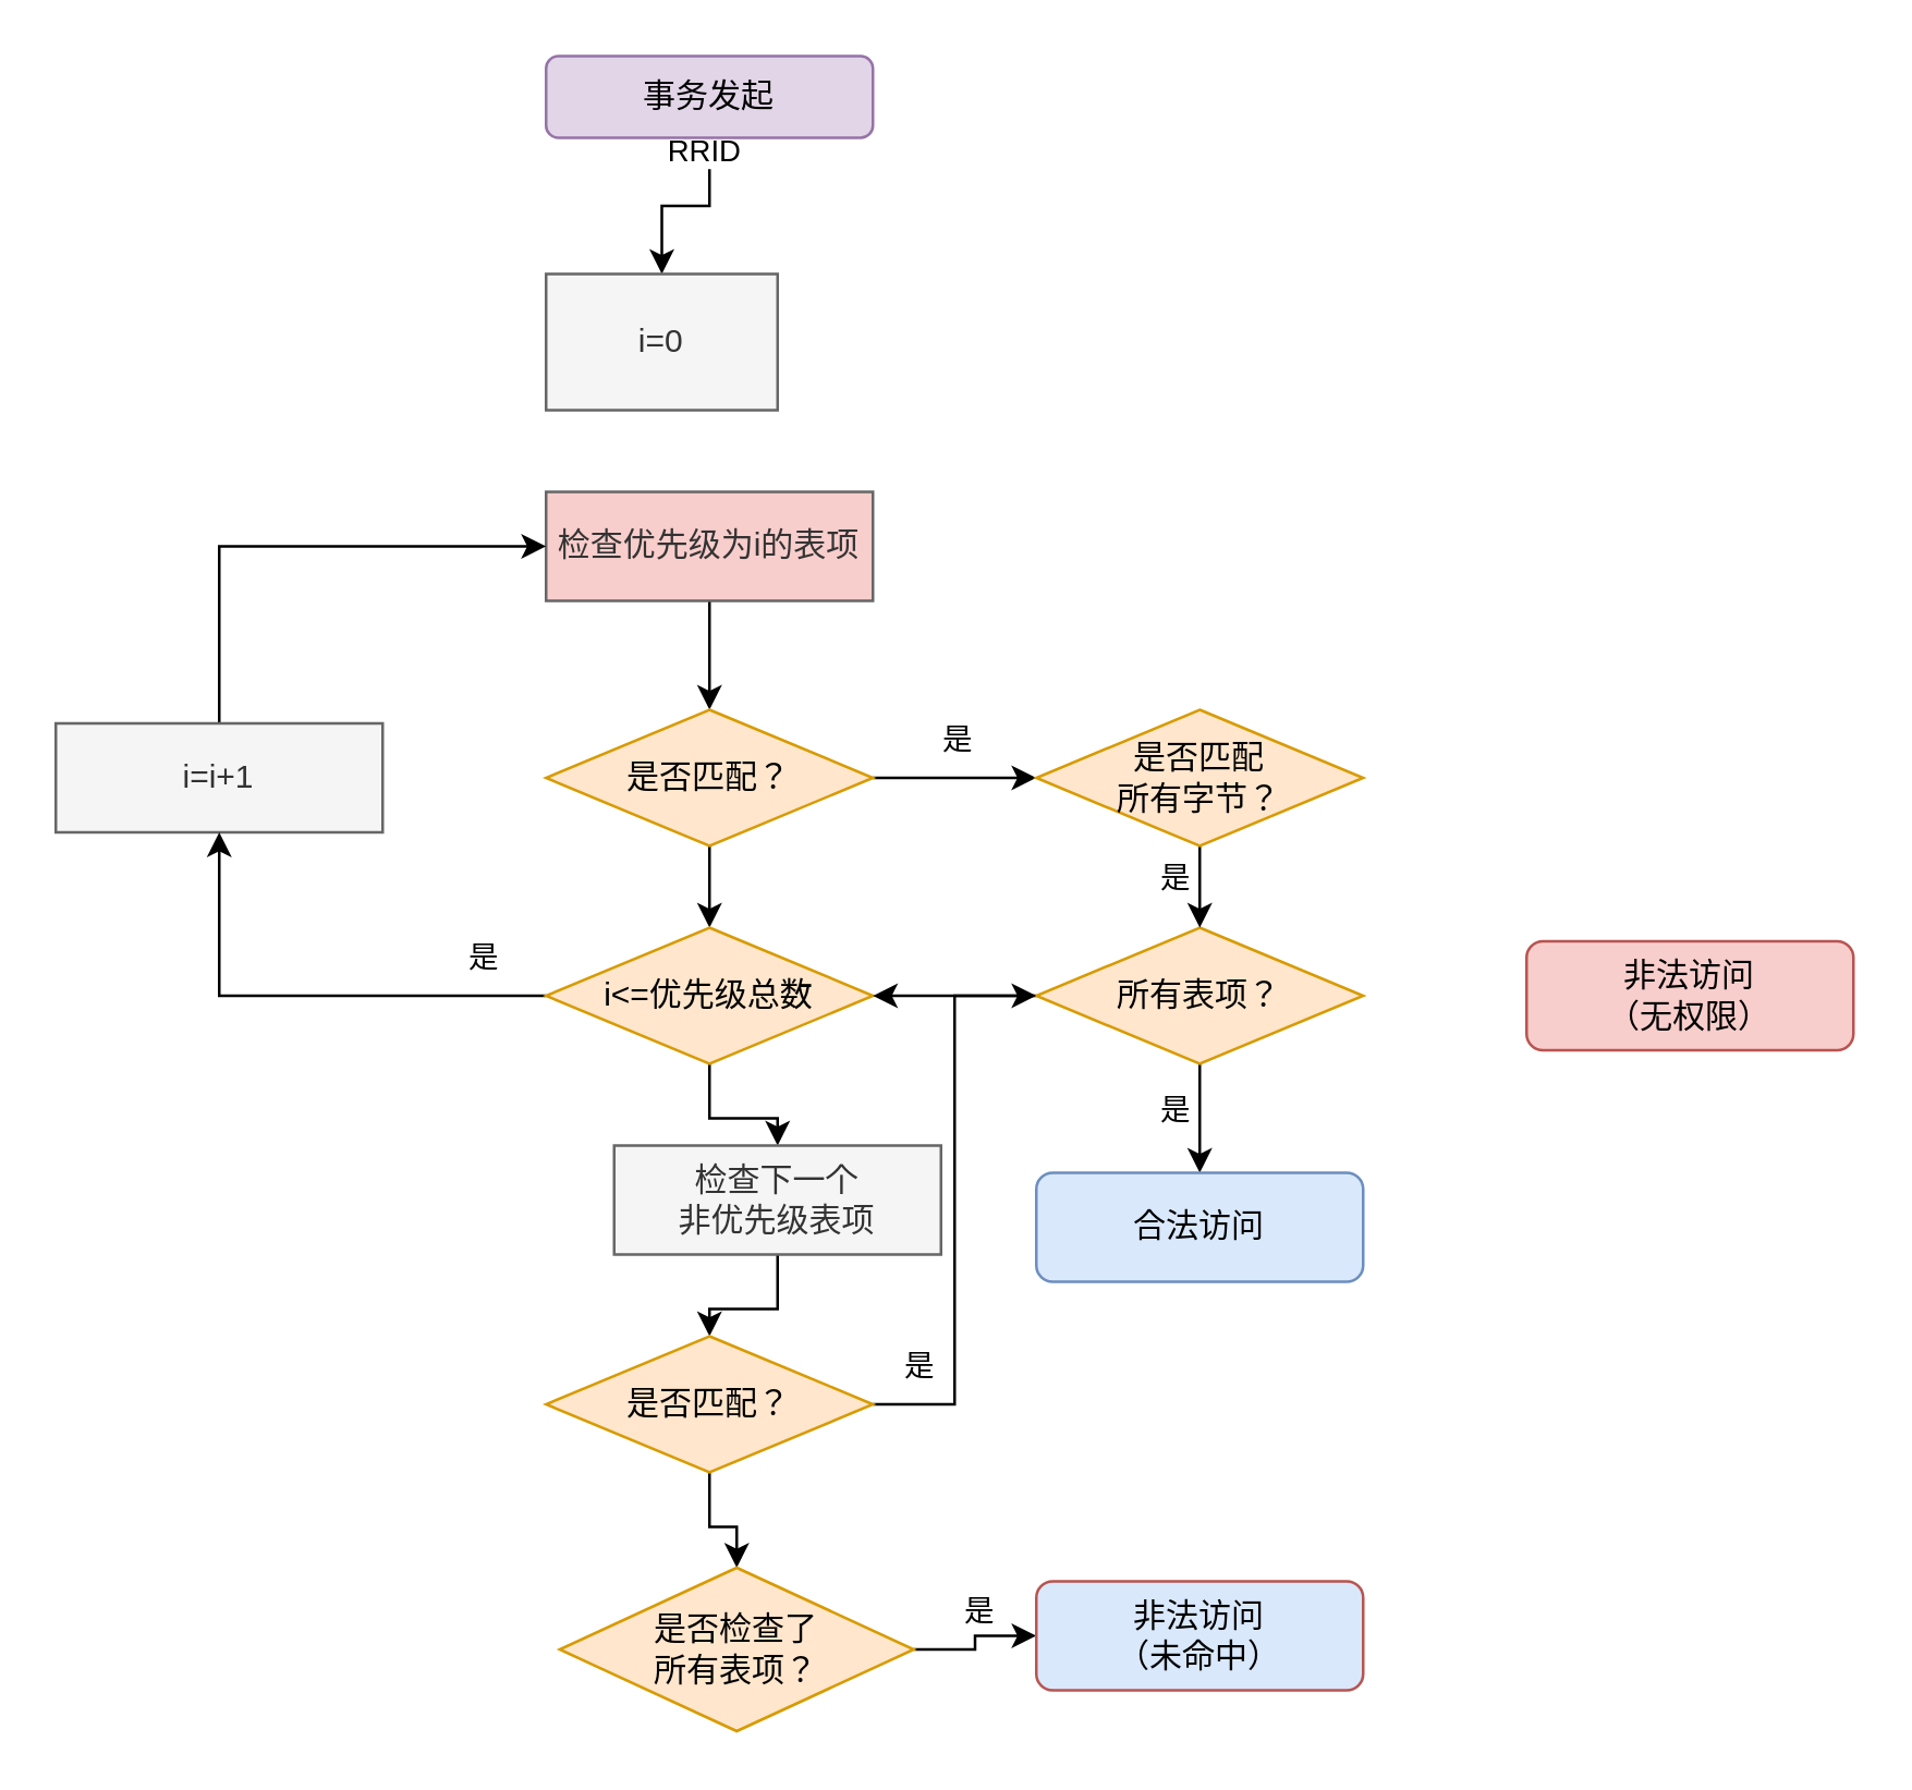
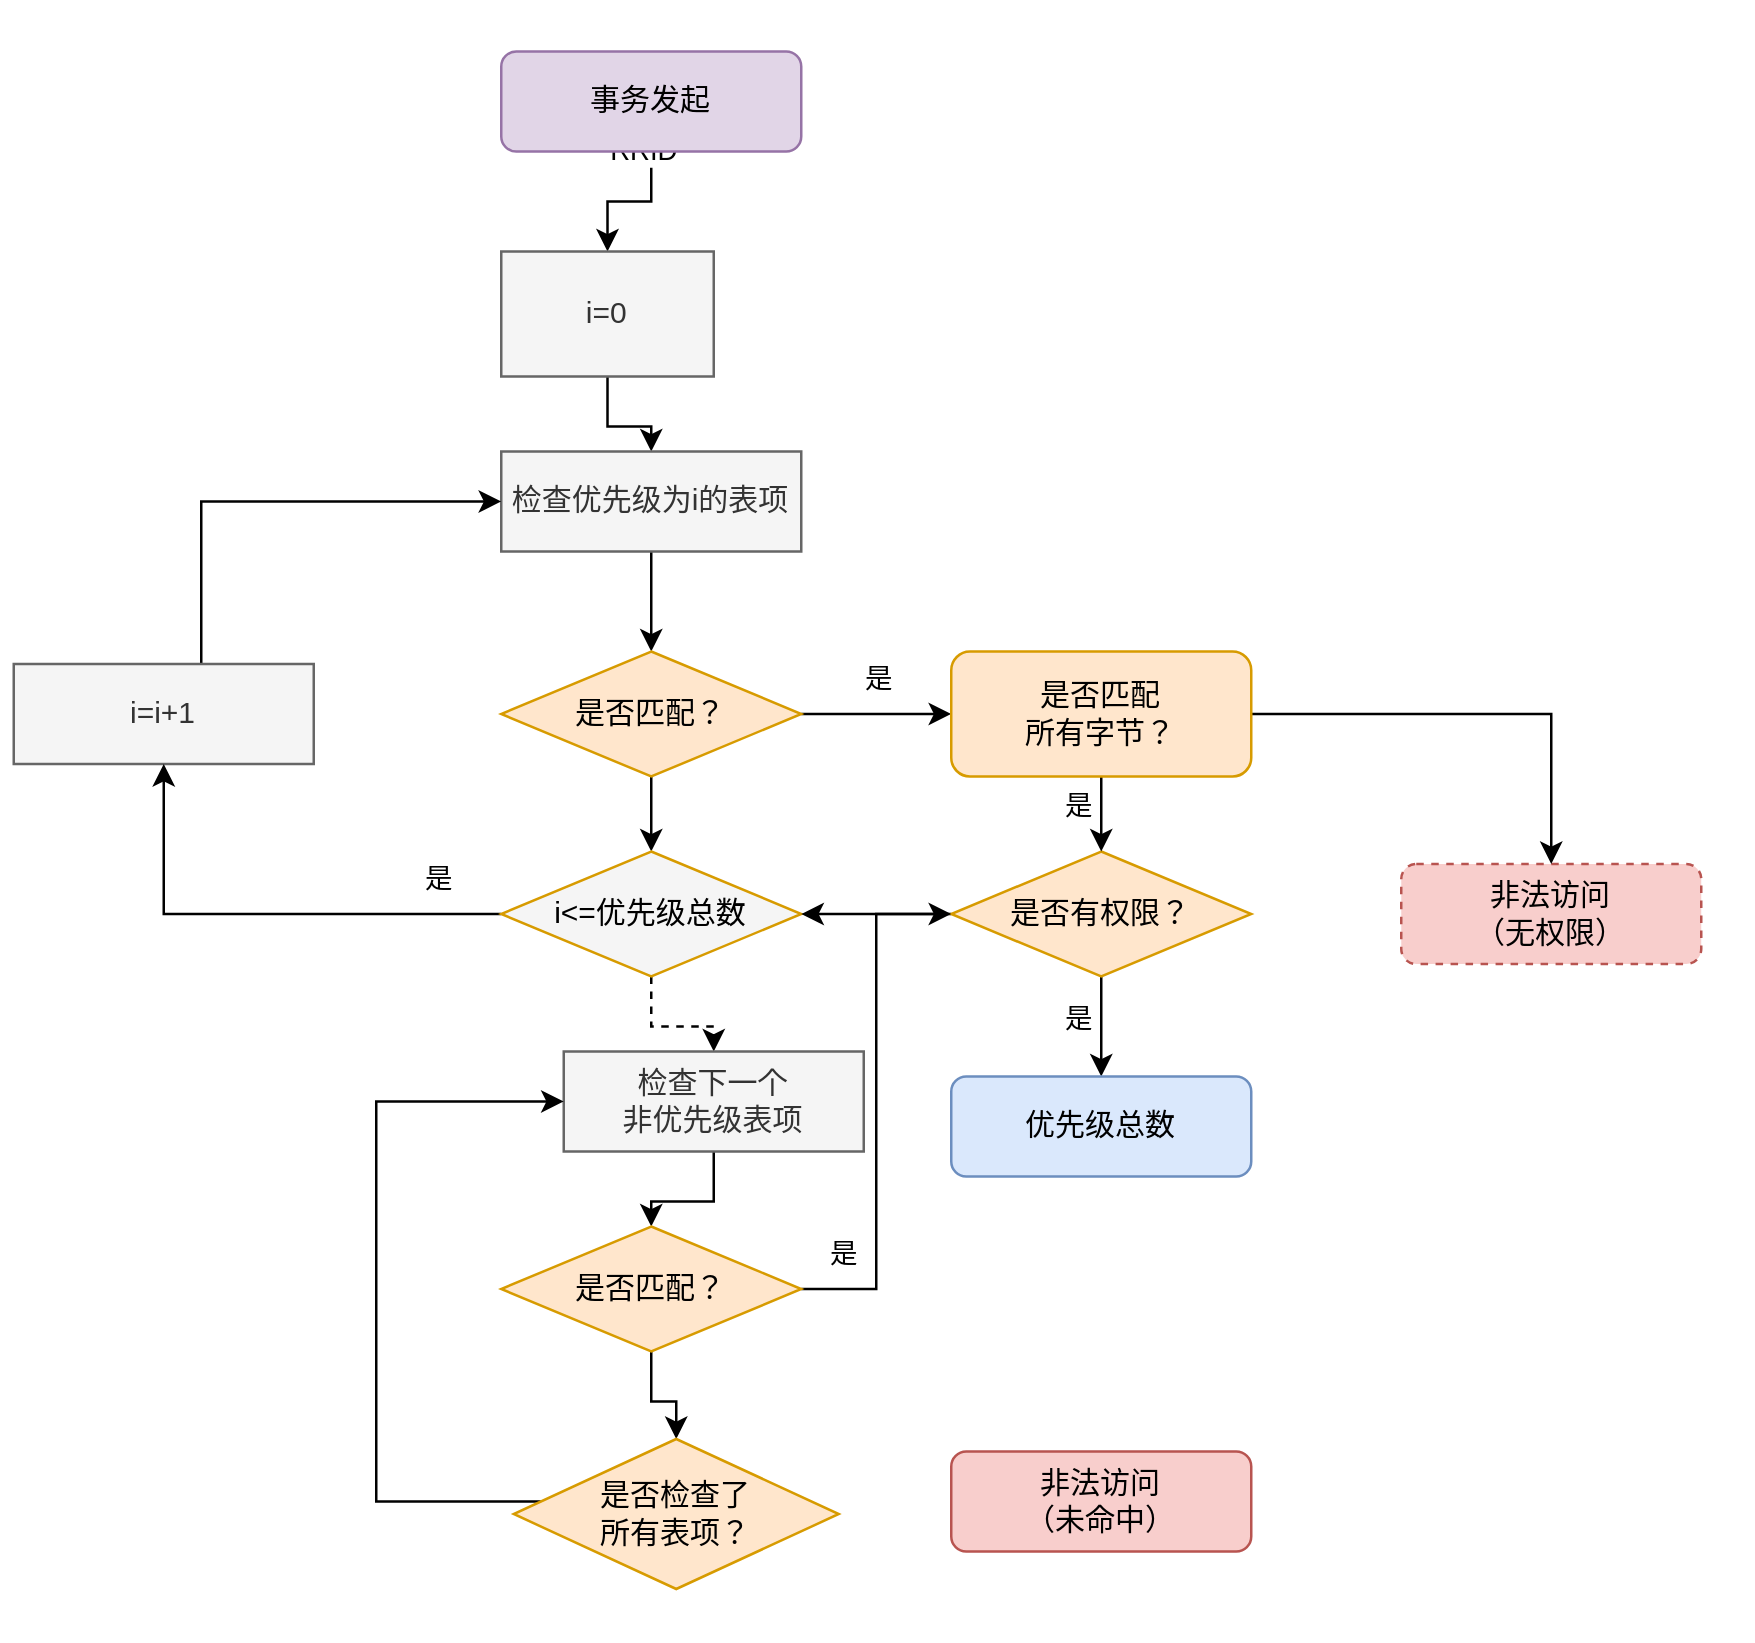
  <mxCell id="0" />
  <mxCell id="1" parent="0" />
  <mxCell id="2" value="RRID" style="edgeStyle=orthogonalEdgeStyle;rounded=0;orthogonalLoop=1;jettySize=auto;html=1;entryX=0.5;entryY=0;entryDx=0;entryDy=0;" edge="1" parent="1" source="3" target="5"><mxGeometry x="-0.2" y="-20" relative="1" as="geometry"><mxPoint as="offset" /></mxGeometry></mxCell>
- <mxCell id="3" value="事务发起" style="rounded=1;whiteSpace=wrap;html=1;fillColor=#e1d5e7;strokeColor=#9673a6;" vertex="1" parent="1"><mxGeometry x="200" y="20" width="120" height="30" as="geometry" /></mxCell>
+ <mxCell id="3" value="事务发起" style="rounded=1;whiteSpace=wrap;html=1;fillColor=#e1d5e7;strokeColor=#9673a6;" vertex="1" parent="1"><mxGeometry x="200" y="20" width="120" height="40" as="geometry" /></mxCell>
+ <mxCell id="4" style="edgeStyle=orthogonalEdgeStyle;rounded=0;orthogonalLoop=1;jettySize=auto;html=1;entryX=0.5;entryY=0;entryDx=0;entryDy=0;" edge="1" parent="1" source="5" target="7"><mxGeometry relative="1" as="geometry" /></mxCell>
  <mxCell id="5" value="i=0" style="rounded=0;whiteSpace=wrap;html=1;fillColor=#f5f5f5;fontColor=#333333;strokeColor=#666666;" vertex="1" parent="1"><mxGeometry x="200" y="100" width="85" height="50" as="geometry" /></mxCell>
  <mxCell id="6" style="edgeStyle=orthogonalEdgeStyle;rounded=0;orthogonalLoop=1;jettySize=auto;html=1;entryX=0.5;entryY=0;entryDx=0;entryDy=0;" edge="1" parent="1" source="7" target="13"><mxGeometry relative="1" as="geometry" /></mxCell>
- <mxCell id="7" value="检查优先级为i的表项" style="rounded=0;whiteSpace=wrap;html=1;fillColor=#f8cecc;fontColor=#333333;strokeColor=#666666;" vertex="1" parent="1"><mxGeometry x="200" y="180" width="120" height="40" as="geometry" /></mxCell>
+ <mxCell id="7" value="检查优先级为i的表项" style="rounded=0;whiteSpace=wrap;html=1;fillColor=#f5f5f5;fontColor=#333333;strokeColor=#666666;" vertex="1" parent="1"><mxGeometry x="200" y="180" width="120" height="40" as="geometry" /></mxCell>
  <mxCell id="8" style="edgeStyle=orthogonalEdgeStyle;rounded=0;orthogonalLoop=1;jettySize=auto;html=1;entryX=0;entryY=0.5;entryDx=0;entryDy=0;" edge="1" parent="1" source="9" target="7"><mxGeometry relative="1" as="geometry"><Array as="points"><mxPoint x="80" y="200" /></Array></mxGeometry></mxCell>
- <mxCell id="9" value="i=i+1" style="rounded=0;whiteSpace=wrap;html=1;fillColor=#f5f5f5;fontColor=#333333;strokeColor=#666666;" vertex="1" parent="1"><mxGeometry x="20" y="265" width="120" height="40" as="geometry" /></mxCell>
+ <mxCell id="9" value="i=i+1" style="rounded=0;whiteSpace=wrap;html=1;fillColor=#f5f5f5;fontColor=#333333;strokeColor=#666666;" vertex="1" parent="1"><mxGeometry x="5" y="265" width="120" height="40" as="geometry" /></mxCell>
  <mxCell id="10" style="edgeStyle=orthogonalEdgeStyle;rounded=0;orthogonalLoop=1;jettySize=auto;html=1;entryX=0.5;entryY=0;entryDx=0;entryDy=0;" edge="1" parent="1" source="13" target="17"><mxGeometry relative="1" as="geometry" /></mxCell>
  <mxCell id="11" value="" style="edgeStyle=orthogonalEdgeStyle;rounded=0;orthogonalLoop=1;jettySize=auto;html=1;" edge="1" parent="1" source="13" target="38"><mxGeometry relative="1" as="geometry" /></mxCell>
  <mxCell id="12" value="是" style="edgeLabel;html=1;align=center;verticalAlign=middle;resizable=0;points=[];" vertex="1" connectable="0" parent="11"><mxGeometry x="0.061" y="-2" relative="1" as="geometry"><mxPoint x="-2" y="-17" as="offset" /></mxGeometry></mxCell>
  <mxCell id="13" value="是否匹配？" style="rhombus;whiteSpace=wrap;html=1;fillColor=#ffe6cc;strokeColor=#d79b00;" vertex="1" parent="1"><mxGeometry x="200" y="260" width="120" height="50" as="geometry" /></mxCell>
  <mxCell id="14" style="edgeStyle=orthogonalEdgeStyle;rounded=0;orthogonalLoop=1;jettySize=auto;html=1;entryX=0.5;entryY=1;entryDx=0;entryDy=0;" edge="1" parent="1" source="17" target="9"><mxGeometry relative="1" as="geometry" /></mxCell>
  <mxCell id="15" value="是" style="edgeLabel;html=1;align=center;verticalAlign=middle;resizable=0;points=[];" vertex="1" connectable="0" parent="14"><mxGeometry x="-0.737" relative="1" as="geometry"><mxPoint y="-15" as="offset" /></mxGeometry></mxCell>
- <mxCell id="16" style="edgeStyle=orthogonalEdgeStyle;rounded=0;orthogonalLoop=1;jettySize=auto;html=1;entryX=0.5;entryY=0;entryDx=0;entryDy=0;" edge="1" parent="1" source="17" target="25"><mxGeometry relative="1" as="geometry" /></mxCell>
- <mxCell id="17" value="i&amp;lt;=优先级总数" style="rhombus;whiteSpace=wrap;html=1;fillColor=#ffe6cc;strokeColor=#d79b00;" vertex="1" parent="1"><mxGeometry x="200" y="340" width="120" height="50" as="geometry" /></mxCell>
+ <mxCell id="16" style="edgeStyle=orthogonalEdgeStyle;rounded=0;orthogonalLoop=1;jettySize=auto;html=1;entryX=0.5;entryY=0;entryDx=0;entryDy=0;dashed=1;" edge="1" parent="1" source="17" target="25"><mxGeometry relative="1" as="geometry" /></mxCell>
+ <mxCell id="17" value="i&amp;lt;=优先级总数" style="rhombus;whiteSpace=wrap;html=1;fillColor=#f5f5f5;strokeColor=#d79b00;" vertex="1" parent="1"><mxGeometry x="200" y="340" width="120" height="50" as="geometry" /></mxCell>
  <mxCell id="18" style="edgeStyle=orthogonalEdgeStyle;rounded=0;orthogonalLoop=1;jettySize=auto;html=1;" edge="1" parent="1" source="21" target="17"><mxGeometry relative="1" as="geometry" /></mxCell>
  <mxCell id="19" style="edgeStyle=orthogonalEdgeStyle;rounded=0;orthogonalLoop=1;jettySize=auto;html=1;entryX=0.5;entryY=0;entryDx=0;entryDy=0;" edge="1" parent="1" source="21" target="23"><mxGeometry relative="1" as="geometry" /></mxCell>
  <mxCell id="20" value="是" style="edgeLabel;html=1;align=center;verticalAlign=middle;resizable=0;points=[];" vertex="1" connectable="0" parent="19"><mxGeometry x="-0.186" relative="1" as="geometry"><mxPoint x="-10" as="offset" /></mxGeometry></mxCell>
- <mxCell id="21" value="所有表项？" style="rhombus;whiteSpace=wrap;html=1;fillColor=#ffe6cc;strokeColor=#d79b00;" vertex="1" parent="1"><mxGeometry x="380" y="340" width="120" height="50" as="geometry" /></mxCell>
- <mxCell id="22" value="非法访问&lt;div&gt;（无权限）&lt;/div&gt;" style="rounded=1;whiteSpace=wrap;html=1;fillColor=#f8cecc;strokeColor=#b85450;" vertex="1" parent="1"><mxGeometry x="560" y="345" width="120" height="40" as="geometry" /></mxCell>
- <mxCell id="23" value="合法访问" style="rounded=1;whiteSpace=wrap;html=1;fillColor=#dae8fc;strokeColor=#6c8ebf;" vertex="1" parent="1"><mxGeometry x="380" y="430" width="120" height="40" as="geometry" /></mxCell>
+ <mxCell id="21" value="是否有权限？" style="rhombus;whiteSpace=wrap;html=1;fillColor=#ffe6cc;strokeColor=#d79b00;" vertex="1" parent="1"><mxGeometry x="380" y="340" width="120" height="50" as="geometry" /></mxCell>
+ <mxCell id="22" value="非法访问&lt;div&gt;（无权限）&lt;/div&gt;" style="rounded=1;whiteSpace=wrap;html=1;fillColor=#f8cecc;strokeColor=#b85450;dashed=1;" vertex="1" parent="1"><mxGeometry x="560" y="345" width="120" height="40" as="geometry" /></mxCell>
+ <mxCell id="23" value="优先级总数" style="rounded=1;whiteSpace=wrap;html=1;fillColor=#dae8fc;strokeColor=#6c8ebf;" vertex="1" parent="1"><mxGeometry x="380" y="430" width="120" height="40" as="geometry" /></mxCell>
  <mxCell id="24" style="edgeStyle=orthogonalEdgeStyle;rounded=0;orthogonalLoop=1;jettySize=auto;html=1;entryX=0.5;entryY=0;entryDx=0;entryDy=0;" edge="1" parent="1" source="25" target="29"><mxGeometry relative="1" as="geometry" /></mxCell>
  <mxCell id="25" value="检查下一个&lt;div&gt;非优先级表项&lt;/div&gt;" style="rounded=0;whiteSpace=wrap;html=1;fillColor=#f5f5f5;fontColor=#333333;strokeColor=#666666;" vertex="1" parent="1"><mxGeometry x="225" y="420" width="120" height="40" as="geometry" /></mxCell>
  <mxCell id="26" value="" style="edgeStyle=orthogonalEdgeStyle;rounded=0;orthogonalLoop=1;jettySize=auto;html=1;" edge="1" parent="1" source="29" target="33"><mxGeometry relative="1" as="geometry" /></mxCell>
  <mxCell id="27" style="edgeStyle=orthogonalEdgeStyle;rounded=0;orthogonalLoop=1;jettySize=auto;html=1;entryX=0;entryY=0.5;entryDx=0;entryDy=0;" edge="1" parent="1" source="29" target="21"><mxGeometry relative="1" as="geometry" /></mxCell>
  <mxCell id="28" value="是" style="edgeLabel;html=1;align=center;verticalAlign=middle;resizable=0;points=[];" vertex="1" connectable="0" parent="27"><mxGeometry x="-0.844" y="1" relative="1" as="geometry"><mxPoint y="-14" as="offset" /></mxGeometry></mxCell>
  <mxCell id="29" value="是否匹配？" style="rhombus;whiteSpace=wrap;html=1;fillColor=#ffe6cc;strokeColor=#d79b00;" vertex="1" parent="1"><mxGeometry x="200" y="490" width="120" height="50" as="geometry" /></mxCell>
- <mxCell id="31" style="edgeStyle=orthogonalEdgeStyle;rounded=0;orthogonalLoop=1;jettySize=auto;html=1;entryX=0;entryY=0.5;entryDx=0;entryDy=0;" edge="1" parent="1" source="33" target="34"><mxGeometry relative="1" as="geometry" /></mxCell>
- <mxCell id="32" value="是" style="edgeLabel;html=1;align=center;verticalAlign=middle;resizable=0;points=[];" vertex="1" connectable="0" parent="31"><mxGeometry x="0.041" y="-1" relative="1" as="geometry"><mxPoint y="-11" as="offset" /></mxGeometry></mxCell>
+ <mxCell id="30" style="edgeStyle=orthogonalEdgeStyle;rounded=0;orthogonalLoop=1;jettySize=auto;html=1;entryX=0;entryY=0.5;entryDx=0;entryDy=0;" edge="1" parent="1" source="33" target="25"><mxGeometry relative="1" as="geometry"><Array as="points"><mxPoint x="150" y="600" /><mxPoint x="150" y="440" /></Array></mxGeometry></mxCell>
  <mxCell id="33" value="是否检查了&lt;div&gt;所有表项？&lt;/div&gt;" style="rhombus;whiteSpace=wrap;html=1;fillColor=#ffe6cc;strokeColor=#d79b00;" vertex="1" parent="1"><mxGeometry x="205" y="575" width="130" height="60" as="geometry" /></mxCell>
- <mxCell id="34" value="非法访问&lt;div&gt;（未命中）&lt;/div&gt;" style="rounded=1;whiteSpace=wrap;html=1;fillColor=#dae8fc;strokeColor=#b85450;" vertex="1" parent="1"><mxGeometry x="380" y="580" width="120" height="40" as="geometry" /></mxCell>
+ <mxCell id="34" value="非法访问&lt;div&gt;（未命中）&lt;/div&gt;" style="rounded=1;whiteSpace=wrap;html=1;fillColor=#f8cecc;strokeColor=#b85450;" vertex="1" parent="1"><mxGeometry x="380" y="580" width="120" height="40" as="geometry" /></mxCell>
  <mxCell id="35" style="edgeStyle=orthogonalEdgeStyle;rounded=0;orthogonalLoop=1;jettySize=auto;html=1;entryX=0.5;entryY=0;entryDx=0;entryDy=0;" edge="1" parent="1" source="38" target="21"><mxGeometry relative="1" as="geometry" /></mxCell>
  <mxCell id="36" value="是" style="edgeLabel;html=1;align=center;verticalAlign=middle;resizable=0;points=[];" vertex="1" connectable="0" parent="35"><mxGeometry x="0.167" y="1" relative="1" as="geometry"><mxPoint x="-9" as="offset" /></mxGeometry></mxCell>
- <mxCell id="38" value="是否匹配&lt;div&gt;所有字节？&lt;/div&gt;" style="rhombus;whiteSpace=wrap;html=1;fillColor=#ffe6cc;strokeColor=#d79b00;" vertex="1" parent="1"><mxGeometry x="380" y="260" width="120" height="50" as="geometry" /></mxCell>
+ <mxCell id="37" style="edgeStyle=orthogonalEdgeStyle;rounded=0;orthogonalLoop=1;jettySize=auto;html=1;entryX=0.5;entryY=0;entryDx=0;entryDy=0;" edge="1" parent="1" source="38" target="22"><mxGeometry relative="1" as="geometry" /></mxCell>
+ <mxCell id="38" value="是否匹配&lt;div&gt;所有字节？&lt;/div&gt;" style="whiteSpace=wrap;html=1;fillColor=#ffe6cc;strokeColor=#d79b00;rounded=1;" vertex="1" parent="1"><mxGeometry x="380" y="260" width="120" height="50" as="geometry" /></mxCell>
